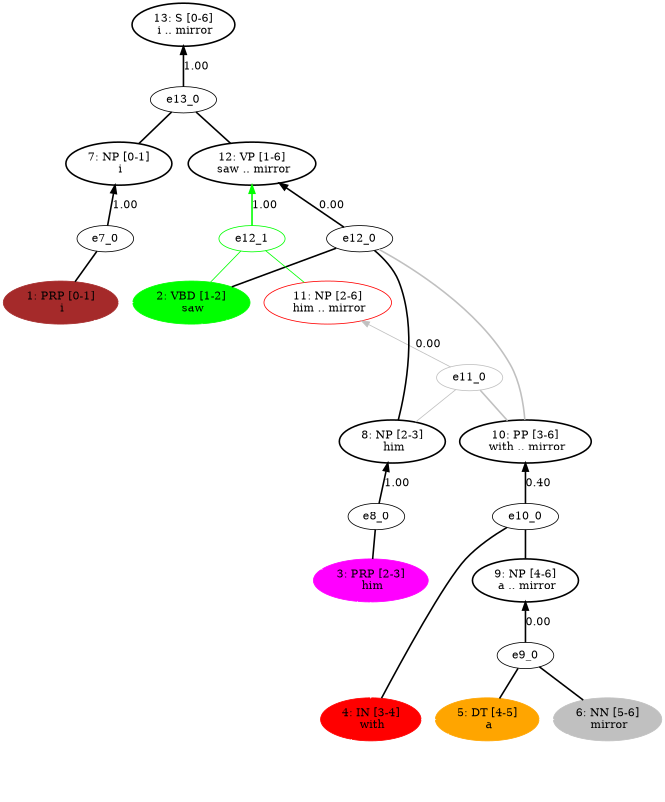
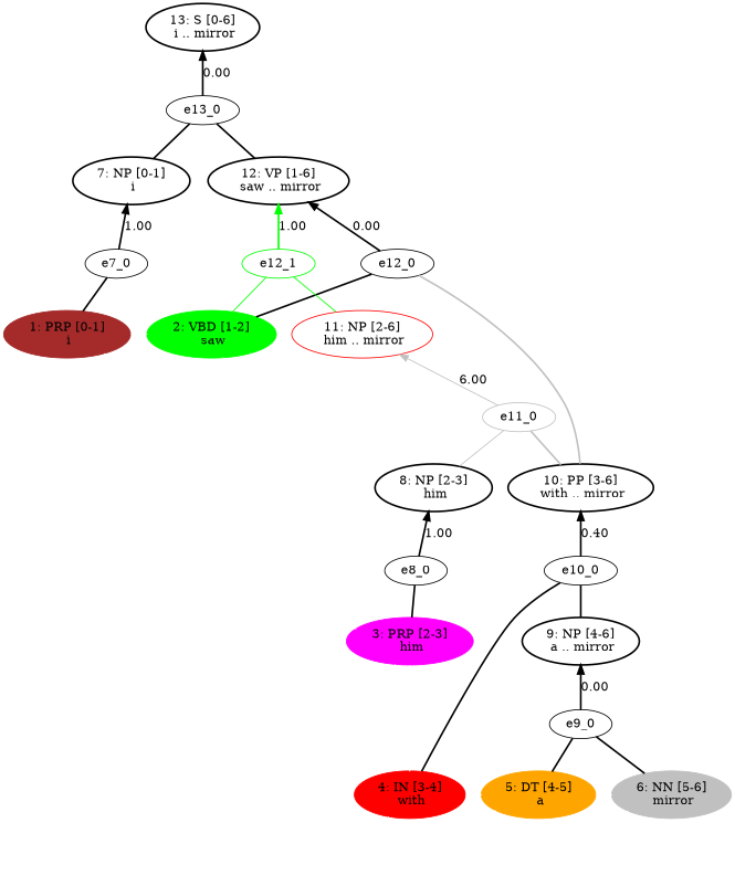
  digraph {
    node [color=black]
    edge [color=black weight=200 style=bold]
    n1 [color=brown label="1: PRP [0-1]\n i" style=filled]
    n2 [color=green label="2: VBD [1-2]\n saw" style=filled]
    n3 [color=red label="11: NP [2-6]\n him .. mirror"]
    n4 [color=magenta label="3: PRP [2-3]\n him" style=filled]
    n5 [label="9: NP [4-6]\n a .. mirror" style=bold]
    n6 [color=red label="4: IN [3-4]\n with" style=filled]
    n7 [color=orange label="5: DT [4-5]\n a" style=filled]
    n8 [color=gray label="6: NN [5-6]\n mirror" style=filled]
    n9 [label="7: NP [0-1]\n i" style=bold]
    n10 [label="12: VP [1-6]\n saw .. mirror" style=bold]
    n11 [label="13: S [0-6]\n i .. mirror" style=bold]
    n12 [label="10: PP [3-6]\n with .. mirror" style=bold]
    n13 [label="8: NP [2-3]\n him" style=bold]
    start [style=invis color=""]
    e11_0 [color=gray height=0 width=0]
    e9_0 [height=0 width=0]
    e7_0 [height=0 width=0]
    e12_0 [height=0 width=0]
    e12_1 [color=green height=0 width=0]
    e13_0 [height=0 width=0]
    e10_0 [height=0 width=0]
    e8_0 [height=0 width=0]
    subgraph sub_1 {
      rank=same
      n1
      n2
      n3
    }
    subgraph sub_2 {
      rank=same
      n4
      n5
    }
    subgraph sub_3 {
      rank=same
      n6
      n7
      n8
    }
    subgraph sub_4 {
      rank=same
      n3
    }
    subgraph sub_5 {
      rank=same
      n9
    }
    subgraph sub_6 {
      rank=same
      n10
    }
    subgraph sub_7 {
      rank=same
      n11
    }
    subgraph sub_8 {
      rank=same
      n5
    }
    subgraph sub_9 {
      rank=same
      n12
    }
    subgraph sub_10 {
      rank=same
      n13
    }
    n1 -> n2 [color=white minlen=0 weight=10 style=""]
    n1 -> start [color=white weight=100 style=""]
    n2 -> n4 [color=white minlen=0 weight=10 style=""]
    n2 -> start [color=white weight=100 style=""]
-   n3 -> e11_0 [color=gray dir=back label=0.00 weight="" style=""]
+   n3 -> e11_0 [color=gray dir=back label=6.00 weight="" style=""]
    n4 -> n6 [color=white minlen=0 weight=50000 style=""]
    n4 -> start [color=white weight=100 style=""]
    n5 -> e9_0 [dir=back label=0.00 width=2]
    n6 -> n7 [color=white minlen=0 weight=500 style=""]
    n6 -> start [color=white weight=100 style=""]
    n7 -> n8 [color=white minlen=0 weight=10 style=""]
    n7 -> start [color=white weight=100 style=""]
    n8 -> start [color=white weight=100 style=""]
    n9 -> e7_0 [dir=back label=1.00 width=2]
    n10 -> e12_0 [dir=back label=0.00 width=2]
    n10 -> e12_1 [color=green dir=back label=1.00 weight=""]
-   n11 -> e13_0 [dir=back label=1.00 width=2]
+   n11 -> e13_0 [dir=back label=0.00 width=2]
    n12 -> e10_0 [dir=back label=0.40 width=2]
    n13 -> e8_0 [dir=back label=1.00 width=2]
    e11_0 -> n12 [arrowhead=none color=gray weight=""]
    e11_0 -> n13 [arrowhead=none color=gray weight="" style=""]
    e9_0 -> n7 [arrowhead=none width=2]
    e9_0 -> n8 [arrowhead=none width=2]
    e7_0 -> n1 [arrowhead=none width=2]
    e12_0 -> n2 [arrowhead=none width=2]
    e12_0 -> n12 [arrowhead=none color=gray width=2]
-   e12_0 -> n13 [arrowhead=none width=2]
    e12_1 -> n2 [arrowhead=none color=green weight="" style=""]
    e12_1 -> n3 [arrowhead=none color=green weight="" style=""]
    e13_0 -> n9 [arrowhead=none width=2]
    e13_0 -> n10 [arrowhead=none width=2]
    e10_0 -> n5 [arrowhead=none width=2]
    e10_0 -> n6 [arrowhead=none width=2]
    e8_0 -> n4 [arrowhead=none width=2]
  }
